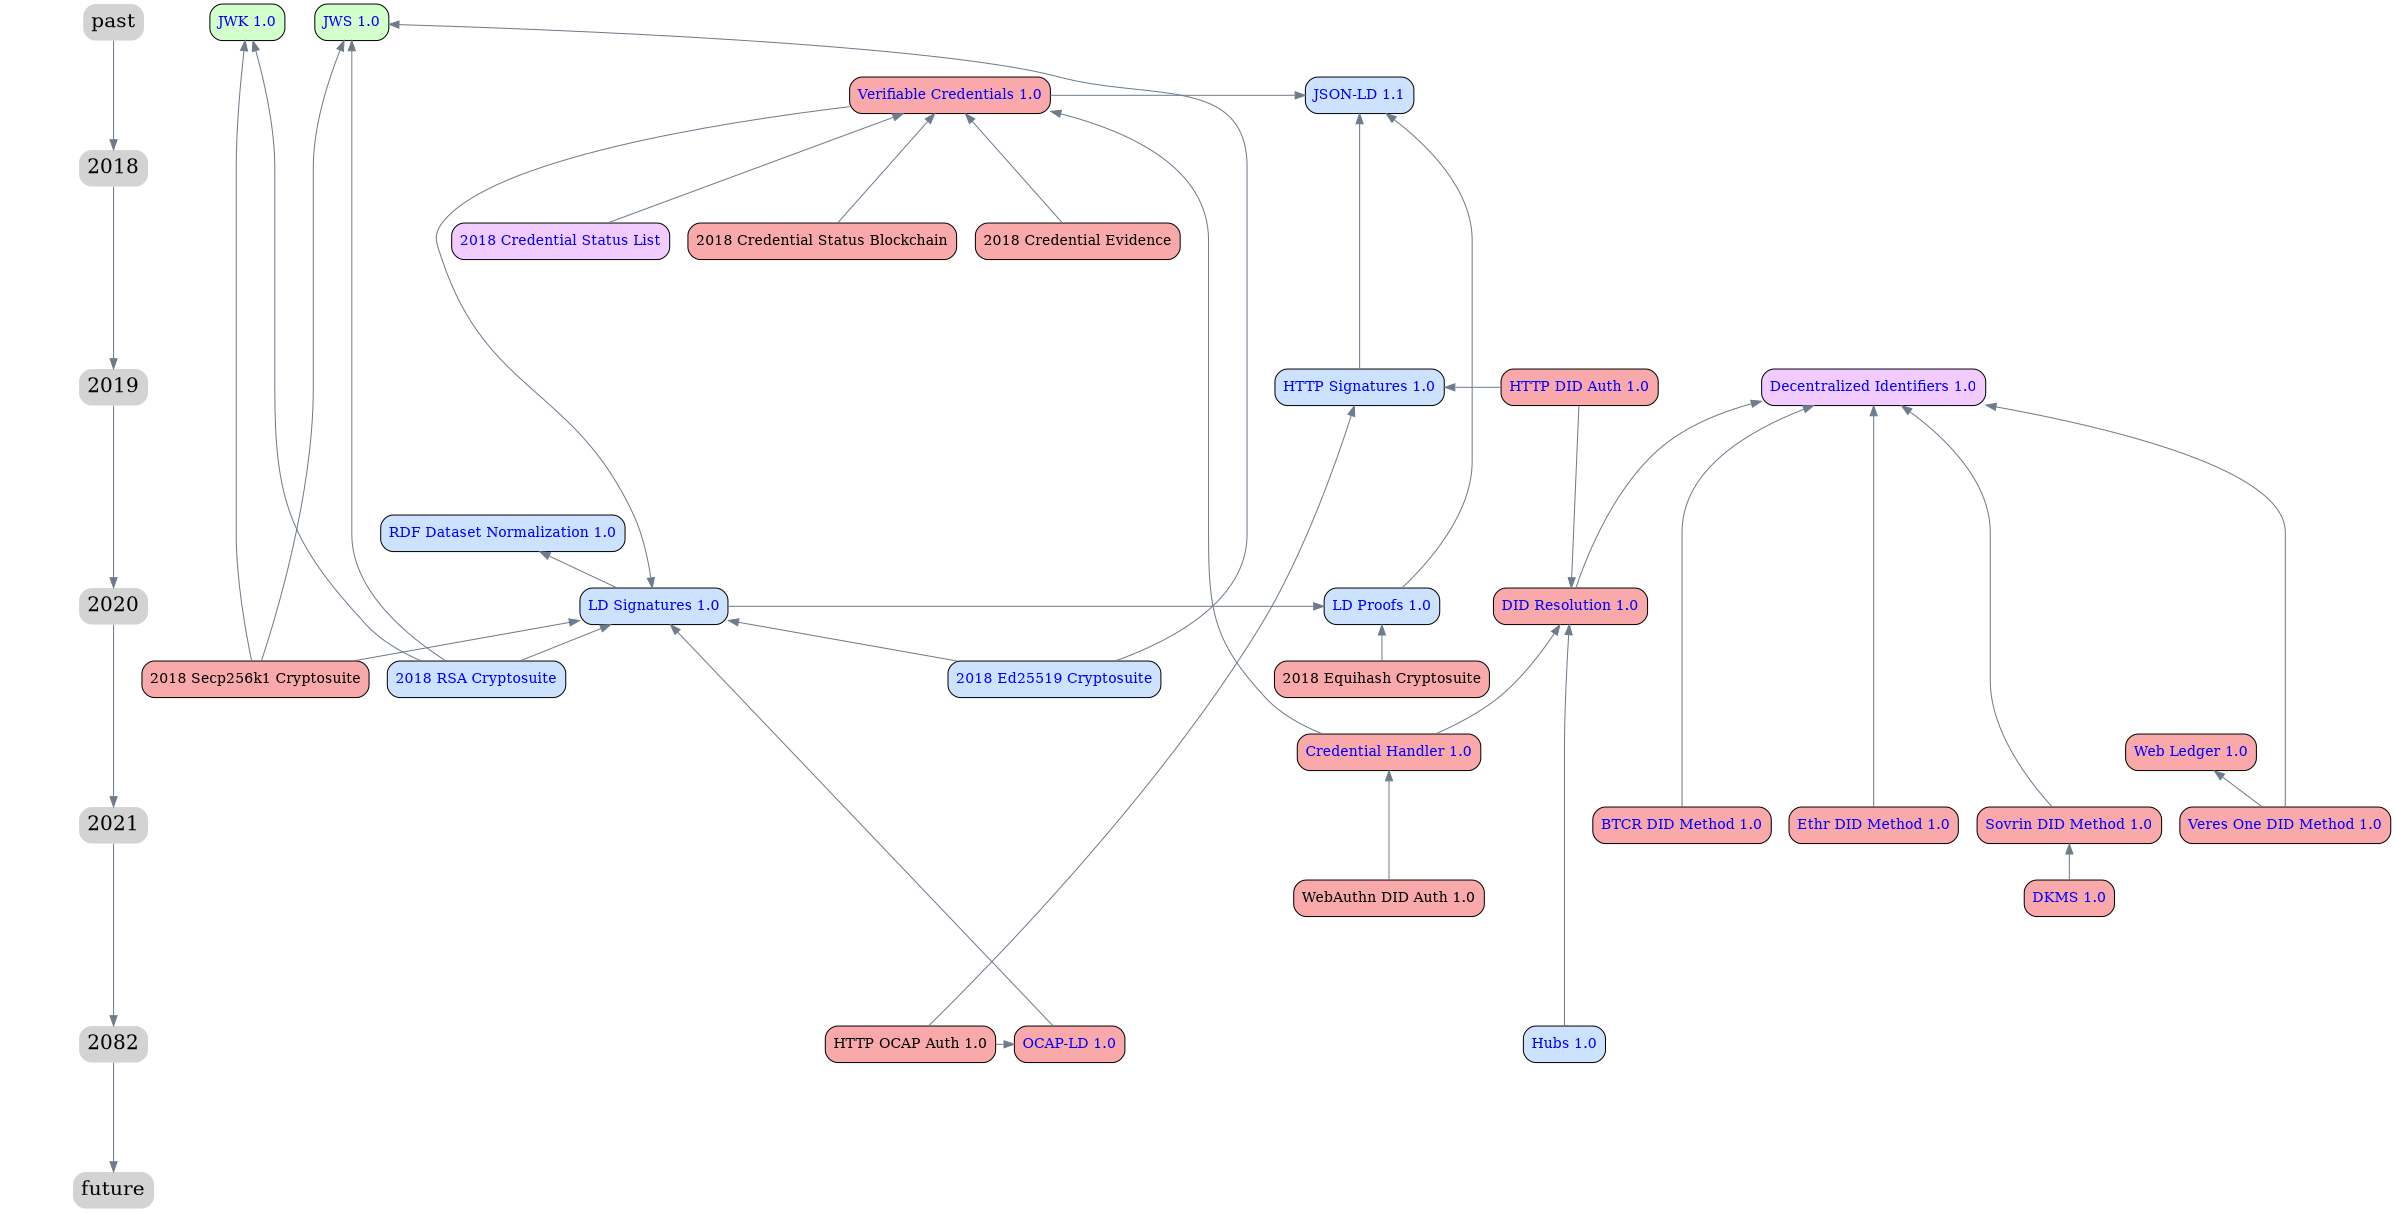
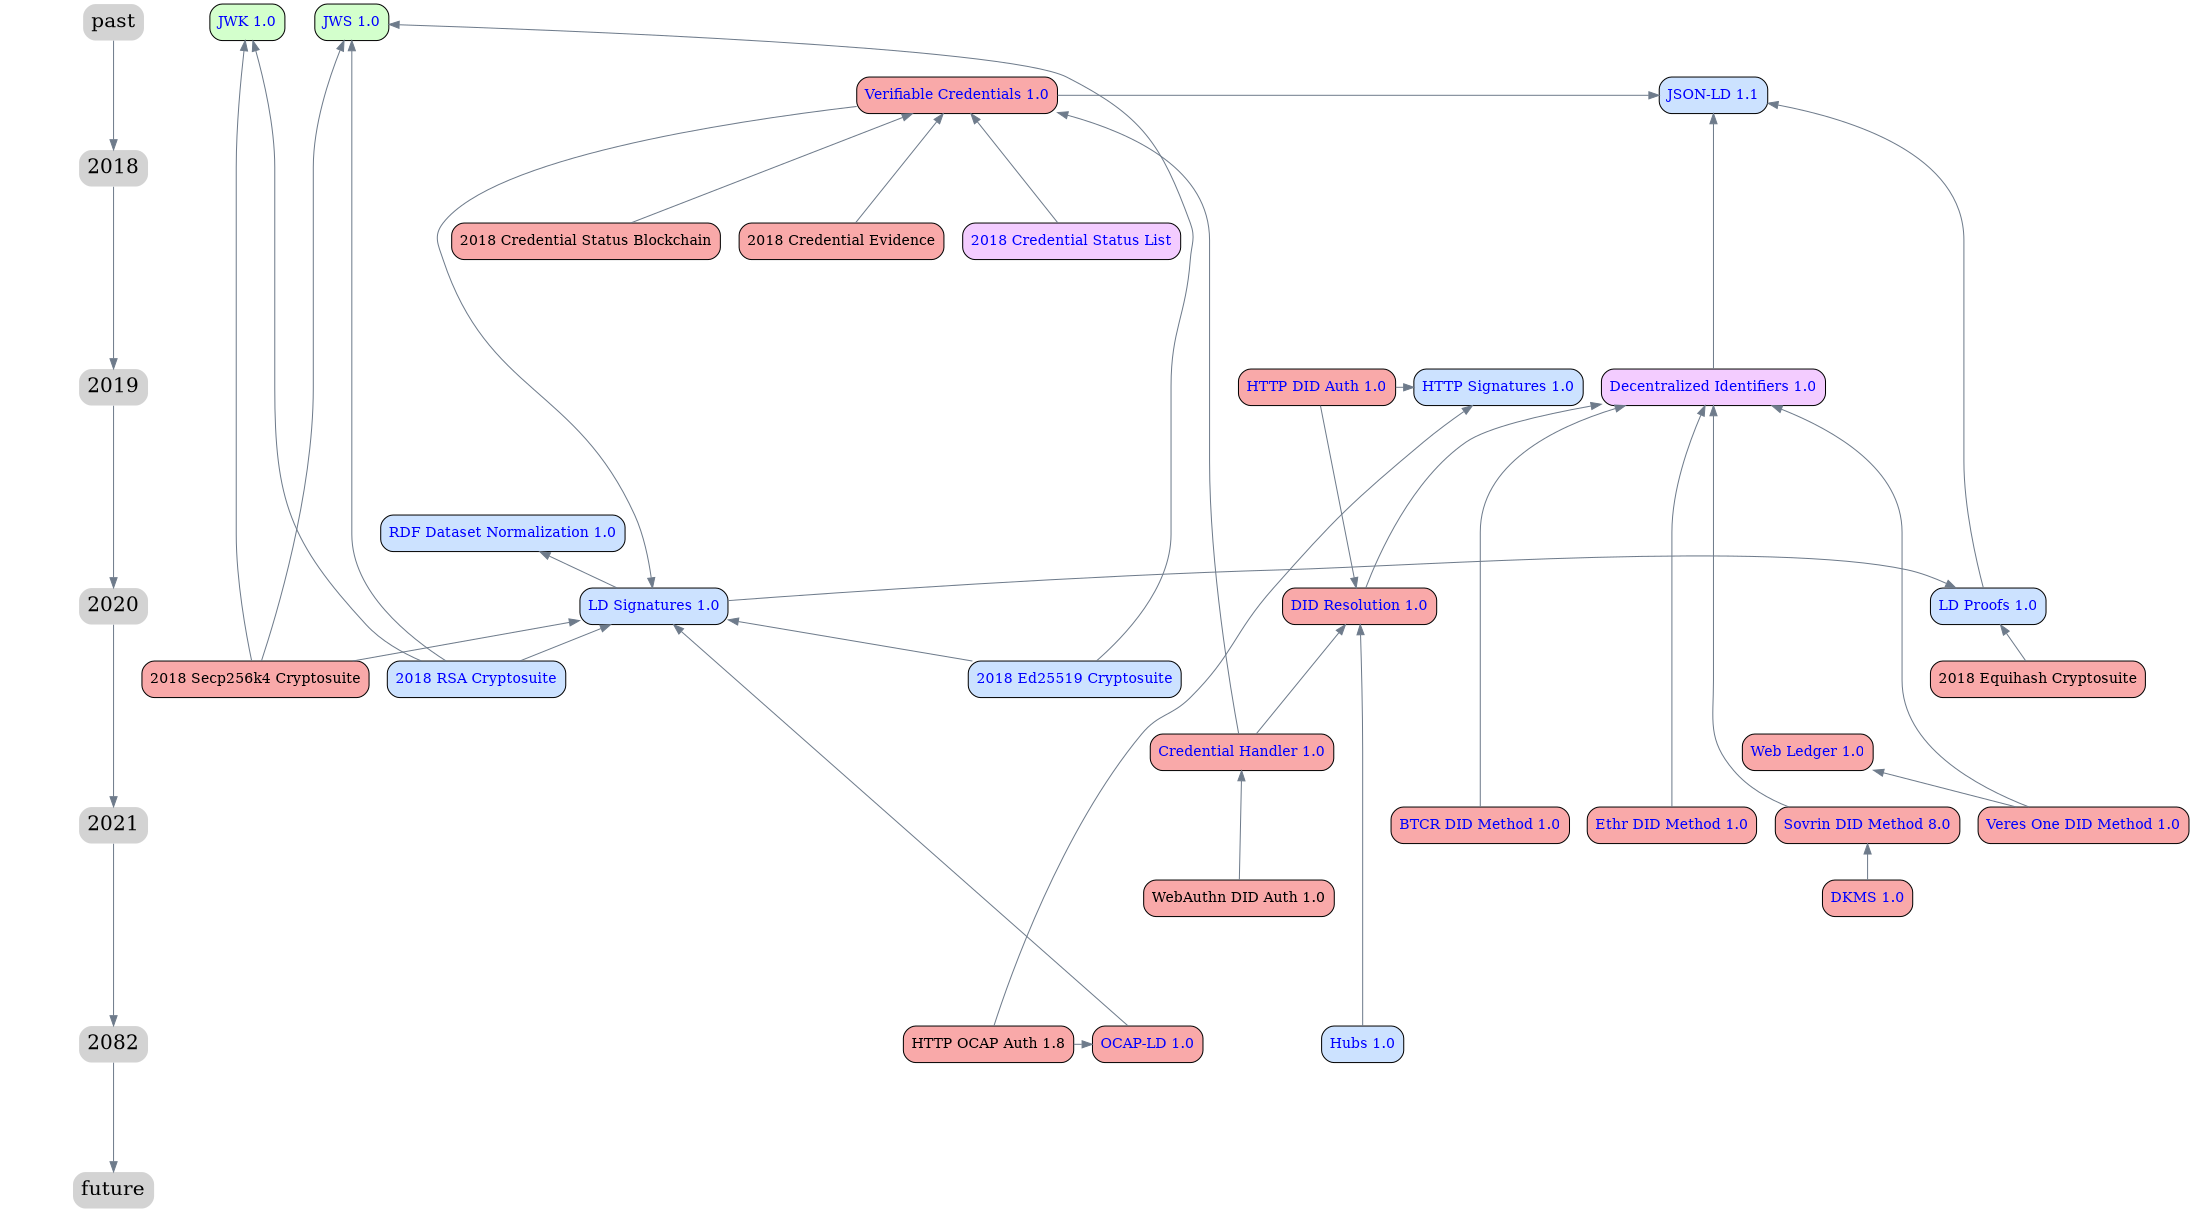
  digraph {
    node [shape=box style="rounded,filled"]
    edge [color=lightsteelblue4]
    past [fontsize=20 shape=plaintext]
    "2018a" [fontsize=20 shape=plaintext style=invis]
    2018 [fontsize=20 shape=plaintext]
    "2018b" [fontsize=20 shape=plaintext style=invis]
    2019 [fontsize=20 shape=plaintext]
    "2019a" [fontsize=20 shape=plaintext style=invis]
    "2019b" [fontsize=20 shape=plaintext style=invis]
    2020 [fontsize=20 shape=plaintext]
    "2020a" [fontsize=20 shape=plaintext style=invis]
    "2020b" [fontsize=20 shape=plaintext style=invis]
    2021 [fontsize=20 shape=plaintext]
    "2021a" [fontsize=20 shape=plaintext style=invis]
    "2021b" [fontsize=20 shape=plaintext style=invis]
    n14 [fontsize=20 label=2082 shape=plaintext]
    "2022a" [fontsize=20 shape=plaintext style=invis]
    "2022b" [fontsize=20 shape=plaintext style=invis]
    future [fontsize=20 shape=plaintext]
    "JWS 1.0" [fillcolor="#d3ffcc" fontcolor=blue]
    "JWK 1.0" [fillcolor="#d3ffcc" fontcolor=blue]
    "Verifiable Credentials 1.0" [fillcolor="#f9a9a9" fontcolor=blue]
    "JSON-LD 1.1" [fillcolor="#cce2ff" fontcolor=blue]
    "2018 Credential Status List" [fillcolor="#f3ccff" fontcolor=blue]
    "2018 Credential Status Blockchain" [fillcolor="#f9a9a9"]
    "2018 Credential Evidence" [fillcolor="#f9a9a9"]
    "Decentralized Identifiers 1.0" [fillcolor="#f3ccff" fontcolor=blue]
    "HTTP DID Auth 1.0" [fillcolor="#f9a9a9" fontcolor=blue]
    "HTTP Signatures 1.0" [fillcolor="#cce2ff" fontcolor=blue]
    "RDF Dataset Normalization 1.0" [fillcolor="#cce2ff" fontcolor=blue]
    "LD Signatures 1.0" [fillcolor="#cce2ff" fontcolor=blue]
    "DID Resolution 1.0" [fillcolor="#f9a9a9" fontcolor=blue]
    "LD Proofs 1.0" [fillcolor="#cce2ff" fontcolor=blue]
    "2018 Equihash Cryptosuite" [fillcolor="#f9a9a9"]
    "2018 Ed25519 Cryptosuite" [fillcolor="#cce2ff" fontcolor=blue]
    "2018 RSA Cryptosuite" [fillcolor="#cce2ff" fontcolor=blue]
-   "2018 Secp256k1 Cryptosuite" [fillcolor="#f9a9a9"]
+   "2018 Secp256k1 Cryptosuite" [fillcolor="#f9a9a9" label="2018 Secp256k4 Cryptosuite"]
    "Credential Handler 1.0" [fillcolor="#f9a9a9" fontcolor=blue]
    "Web Ledger 1.0" [fillcolor="#f9a9a9" fontcolor=blue]
    "BTCR DID Method 1.0" [fillcolor="#f9a9a9" fontcolor=blue]
    "Ethr DID Method 1.0" [fillcolor="#f9a9a9" fontcolor=blue]
-   "Sovrin DID Method 1.0" [fillcolor="#f9a9a9" fontcolor=blue]
+   "Sovrin DID Method 1.0" [fillcolor="#f9a9a9" fontcolor=blue label="Sovrin DID Method 8.0"]
    "Veres One DID Method 1.0" [fillcolor="#f9a9a9" fontcolor=blue]
    "WebAuthn DID Auth 1.0" [fillcolor="#f9a9a9"]
    "DKMS 1.0" [fillcolor="#f9a9a9" fontcolor=blue]
-   "HTTP OCAP Auth 1.0" [fillcolor="#f9a9a9"]
+   "HTTP OCAP Auth 1.0" [fillcolor="#f9a9a9" label="HTTP OCAP Auth 1.8"]
    "OCAP-LD 1.0" [fillcolor="#f9a9a9" fontcolor=blue]
    "Hubs 1.0" [fillcolor="#cce2ff" fontcolor=blue]
    subgraph sub_1 {
      past
      "2018a"
      2018
      "2018b"
      2019
      "2019a"
      "2019b"
      2020
      "2020a"
      "2020b"
      2021
      "2021a"
      "2021b"
      n14
      "2022a"
      "2022b"
      future
    }
    subgraph sub_2 {
      rank=same
      past
      "JWS 1.0"
      "JWK 1.0"
    }
    subgraph sub_3 {
      rank=same
      "2018a"
      "Verifiable Credentials 1.0"
      "JSON-LD 1.1"
    }
    subgraph sub_4 {
      rank=same
      "2018b"
      "2018 Credential Status List"
      "2018 Credential Status Blockchain"
      "2018 Credential Evidence"
    }
    subgraph sub_5 {
      rank=same
      2019
      "Decentralized Identifiers 1.0"
      "HTTP DID Auth 1.0"
      "HTTP Signatures 1.0"
    }
    subgraph cluster_6 {
    }
    subgraph sub_7 {
      rank=same
      "2020a"
      "RDF Dataset Normalization 1.0"
    }
    subgraph sub_8 {
      rank=same
      2020
      "LD Signatures 1.0"
      "DID Resolution 1.0"
      "LD Proofs 1.0"
    }
    subgraph sub_9 {
      rank=same
      "2020b"
      "2018 Equihash Cryptosuite"
      "2018 Ed25519 Cryptosuite"
      "2018 RSA Cryptosuite"
      "2018 Secp256k1 Cryptosuite"
    }
    subgraph sub_10 {
      rank=same
      "2021a"
      "Credential Handler 1.0"
      "Web Ledger 1.0"
    }
    subgraph sub_11 {
      rank=same
      2021
      "BTCR DID Method 1.0"
      "Ethr DID Method 1.0"
      "Sovrin DID Method 1.0"
      "Veres One DID Method 1.0"
    }
    subgraph sub_12 {
      rank=same
      "2021b"
      "WebAuthn DID Auth 1.0"
      "DKMS 1.0"
    }
    subgraph sub_13 {
      rank=same
      n14
      "HTTP OCAP Auth 1.0"
      "OCAP-LD 1.0"
      "Hubs 1.0"
    }
    subgraph cluster_14 {
    }
    subgraph cluster_15 {
    }
    subgraph cluster_16 {
    }
    subgraph cluster_17 {
    }
    past -> "2018a" [style=invis]
    past -> 2018 [weight=50]
    "2018a" -> 2018 [style=invis]
    2018 -> "2018b" [style=invis]
    2018 -> 2019 [weight=50]
    "2018b" -> "2019a" [style=invis]
    2019 -> "2019b" [style=invis]
    2019 -> 2020 [weight=50]
    "2019a" -> 2019 [style=invis]
    "2019b" -> "2020a" [style=invis]
    2020 -> "2020b" [style=invis]
    2020 -> 2021 [weight=50]
    "2020a" -> 2020 [style=invis]
    "2020b" -> "2021a" [style=invis]
    2021 -> "2021b" [style=invis]
    2021 -> n14 [weight=50]
    "2021a" -> 2021 [style=invis]
    "2021b" -> "2022a" [style=invis]
    n14 -> "2022b" [style=invis]
    n14 -> future [weight=50]
    "2022a" -> n14 [style=invis]
    "2022b" -> future [style=invis]
    "Verifiable Credentials 1.0" -> "JSON-LD 1.1"
    "Verifiable Credentials 1.0" -> "LD Signatures 1.0"
    "2018 Credential Status List" -> "Verifiable Credentials 1.0"
    "2018 Credential Status Blockchain" -> "Verifiable Credentials 1.0"
    "2018 Credential Evidence" -> "Verifiable Credentials 1.0"
-   "HTTP Signatures 1.0" -> "JSON-LD 1.1"
+   "Decentralized Identifiers 1.0" -> "JSON-LD 1.1"
    "HTTP DID Auth 1.0" -> "HTTP Signatures 1.0"
    "HTTP DID Auth 1.0" -> "DID Resolution 1.0"
    "LD Signatures 1.0" -> "RDF Dataset Normalization 1.0"
    "LD Signatures 1.0" -> "LD Proofs 1.0"
    "DID Resolution 1.0" -> "Decentralized Identifiers 1.0"
    "LD Proofs 1.0" -> "JSON-LD 1.1"
    "2018 Equihash Cryptosuite" -> "LD Proofs 1.0"
    "2018 Ed25519 Cryptosuite" -> "JWS 1.0"
    "2018 Ed25519 Cryptosuite" -> "LD Signatures 1.0"
    "2018 RSA Cryptosuite" -> "JWS 1.0"
    "2018 RSA Cryptosuite" -> "JWK 1.0"
    "2018 RSA Cryptosuite" -> "LD Signatures 1.0"
    "2018 Secp256k1 Cryptosuite" -> "JWS 1.0"
    "2018 Secp256k1 Cryptosuite" -> "JWK 1.0"
    "2018 Secp256k1 Cryptosuite" -> "LD Signatures 1.0"
    "Credential Handler 1.0" -> "Verifiable Credentials 1.0"
    "Credential Handler 1.0" -> "DID Resolution 1.0"
    "BTCR DID Method 1.0" -> "Decentralized Identifiers 1.0"
    "Ethr DID Method 1.0" -> "Decentralized Identifiers 1.0"
    "Sovrin DID Method 1.0" -> "Decentralized Identifiers 1.0"
    "Veres One DID Method 1.0" -> "Decentralized Identifiers 1.0"
    "Veres One DID Method 1.0" -> "Web Ledger 1.0"
    "WebAuthn DID Auth 1.0" -> "Credential Handler 1.0"
    "DKMS 1.0" -> "Sovrin DID Method 1.0"
    "HTTP OCAP Auth 1.0" -> "HTTP Signatures 1.0"
    "HTTP OCAP Auth 1.0" -> "OCAP-LD 1.0"
    "OCAP-LD 1.0" -> "LD Signatures 1.0"
    "Hubs 1.0" -> "DID Resolution 1.0"
  }
